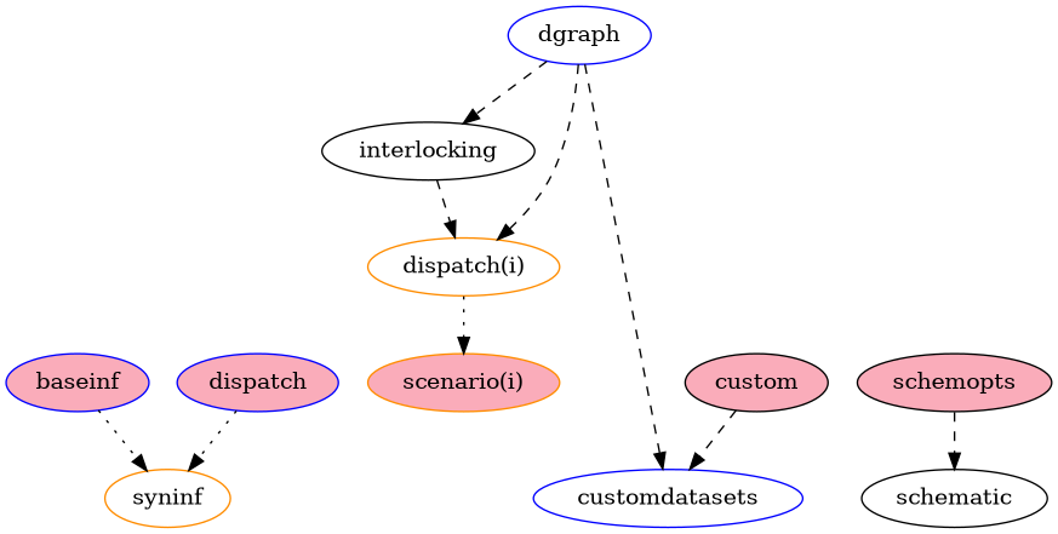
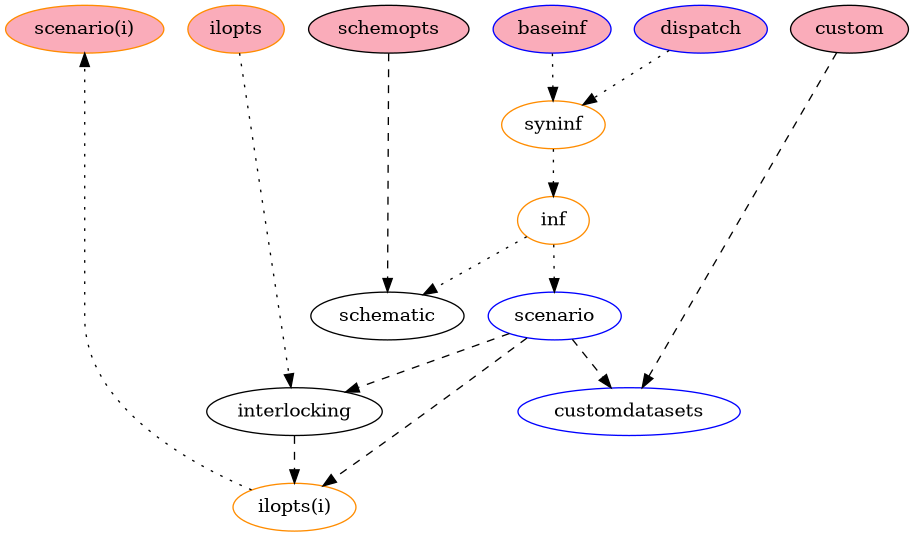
  digraph {
    rankdir=TB
    node [color=darkorange]
    edge [style=dotted]
    baseinf [color=blue fillcolor="#faacba" style=filled]
+   ilopts [fillcolor="#faacba" style=filled]
    "scenario(i)" [fillcolor="#faacba" style=filled]
    n4 [color=blue fillcolor="#faacba" label=dispatch style=filled]
    custom [color=black fillcolor="#faacba" style=filled]
    schemopts [color=black fillcolor="#faacba" style=filled]
    syninf
    interlocking [color=black]
    customdatasets [color=blue]
    schematic [color=black]
-   "dispatch(i)"
-   dgraph [color=blue]
+   inf
+   "dispatch(i)" [label="ilopts(i)"]
+   dgraph [color=blue label=scenario]
    subgraph sub_1 {
      rank=same
      baseinf
+     ilopts
      "scenario(i)"
      n4
      custom
      schemopts
    }
    baseinf -> syninf
+   ilopts -> interlocking
    n4 -> syninf
    custom -> customdatasets [style=dashed]
    schemopts -> schematic [style=dashed]
+   syninf -> inf
    interlocking -> "dispatch(i)" [style=dashed]
+   inf -> schematic
+   inf -> dgraph
    "dispatch(i)" -> "scenario(i)"
    dgraph -> interlocking [style=dashed]
    dgraph -> customdatasets [style=dashed]
    dgraph -> "dispatch(i)" [style=dashed]
  }
